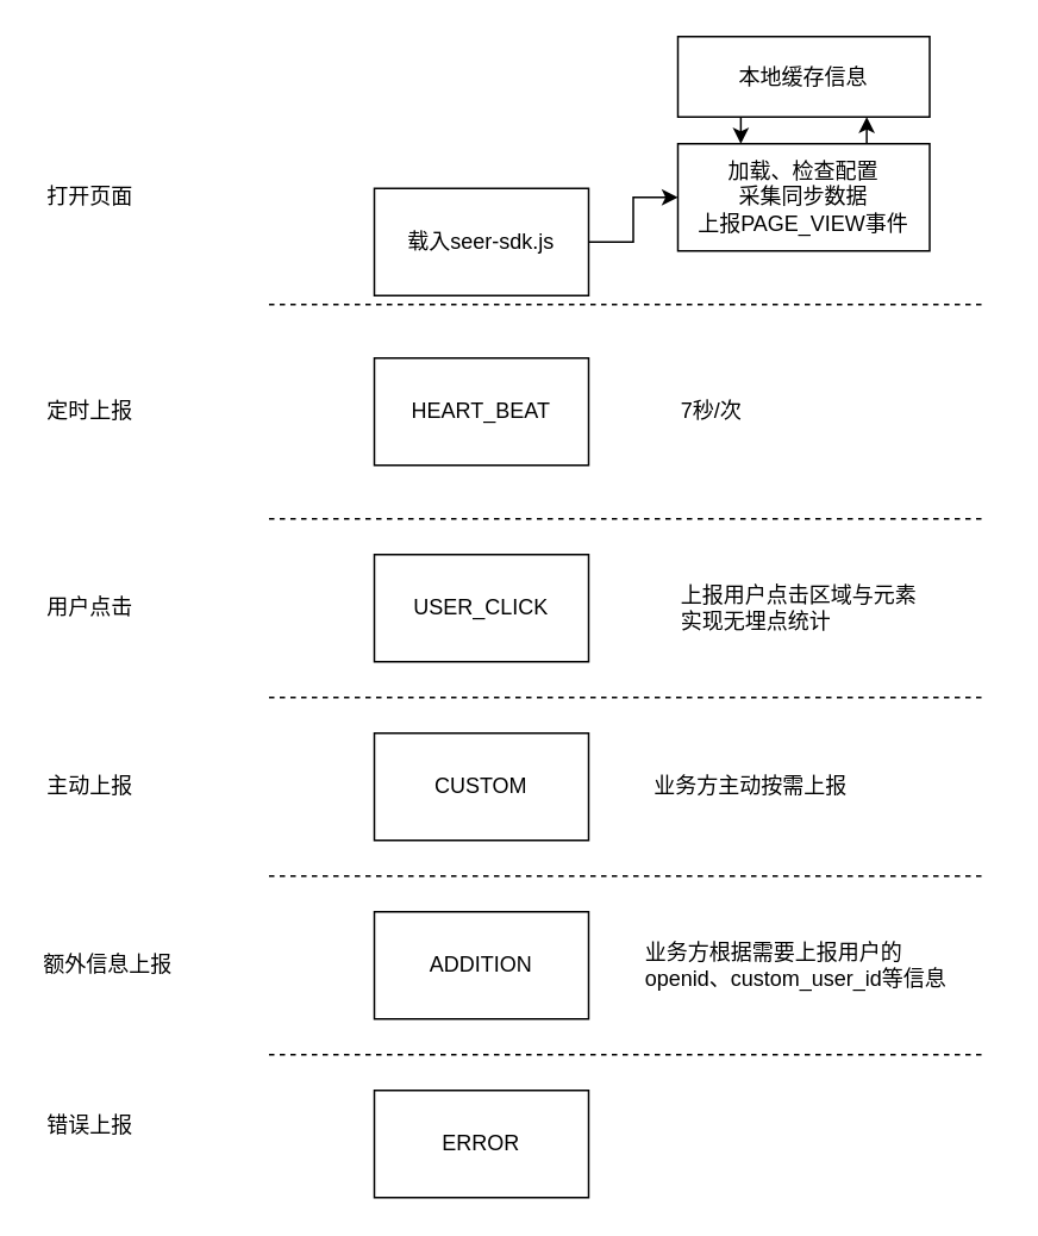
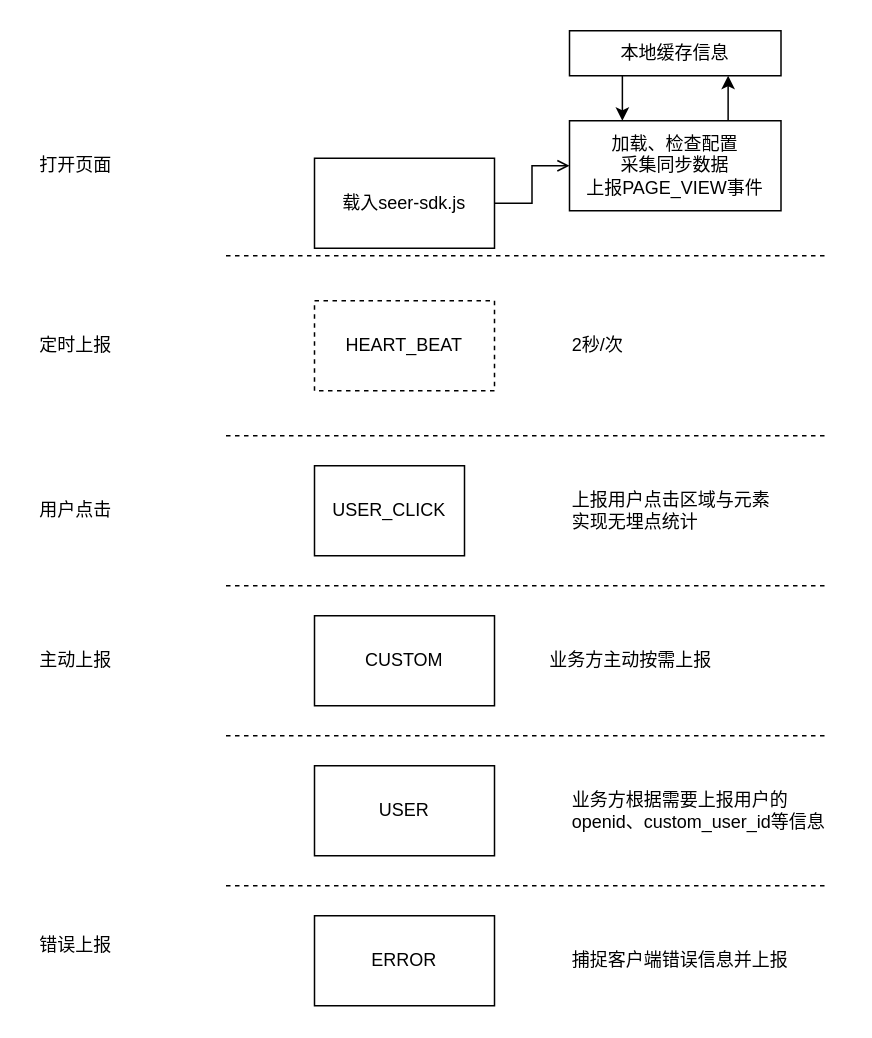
  <mxCell id="0" />
  <mxCell id="1" parent="0" />
- <mxCell id="2" style="edgeStyle=orthogonalEdgeStyle;rounded=0;orthogonalLoop=1;jettySize=auto;html=1;exitX=1;exitY=0.5;exitDx=0;exitDy=0;entryX=0;entryY=0.5;entryDx=0;entryDy=0;" edge="1" parent="1" source="3" target="5"><mxGeometry relative="1" as="geometry" /></mxCell>
+ <mxCell id="2" style="edgeStyle=orthogonalEdgeStyle;rounded=0;orthogonalLoop=1;jettySize=auto;html=1;exitX=1;exitY=0.5;exitDx=0;exitDy=0;entryX=0;entryY=0.5;entryDx=0;entryDy=0;endArrow=open;" edge="1" parent="1" source="3" target="5"><mxGeometry relative="1" as="geometry" /></mxCell>
  <mxCell id="3" value="载入seer-sdk.js" style="rounded=0;whiteSpace=wrap;html=1;" vertex="1" parent="1"><mxGeometry x="209" y="105" width="120" height="60" as="geometry" /></mxCell>
  <mxCell id="4" style="edgeStyle=orthogonalEdgeStyle;rounded=0;orthogonalLoop=1;jettySize=auto;html=1;exitX=0.75;exitY=0;exitDx=0;exitDy=0;entryX=0.75;entryY=1;entryDx=0;entryDy=0;" edge="1" parent="1" source="5" target="28"><mxGeometry relative="1" as="geometry" /></mxCell>
  <mxCell id="5" value="加载、检查配置&lt;br&gt;采集同步数据&lt;br&gt;上报PAGE_VIEW事件" style="rounded=0;whiteSpace=wrap;html=1;" vertex="1" parent="1"><mxGeometry x="379" y="80" width="141" height="60" as="geometry" /></mxCell>
  <mxCell id="6" value="" style="endArrow=none;dashed=1;html=1;" edge="1" parent="1"><mxGeometry width="50" height="50" relative="1" as="geometry"><mxPoint x="150" y="170" as="sourcePoint" /><mxPoint x="550" y="170" as="targetPoint" /></mxGeometry></mxCell>
  <mxCell id="7" value="打开页面" style="text;html=1;strokeColor=none;fillColor=none;align=center;verticalAlign=middle;whiteSpace=wrap;rounded=0;" vertex="1" parent="1"><mxGeometry x="20" y="100" width="60" height="20" as="geometry" /></mxCell>
  <mxCell id="8" value="用户点击" style="text;html=1;strokeColor=none;fillColor=none;align=center;verticalAlign=middle;whiteSpace=wrap;rounded=0;" vertex="1" parent="1"><mxGeometry x="20" y="330" width="60" height="20" as="geometry" /></mxCell>
- <mxCell id="9" value="USER_CLICK" style="rounded=0;whiteSpace=wrap;html=1;" vertex="1" parent="1"><mxGeometry x="209" y="310" width="120" height="60" as="geometry" /></mxCell>
+ <mxCell id="9" value="USER_CLICK" style="rounded=0;whiteSpace=wrap;html=1;" vertex="1" parent="1"><mxGeometry x="209" y="310" width="100" height="60" as="geometry" /></mxCell>
  <mxCell id="10" value="" style="endArrow=none;dashed=1;html=1;" edge="1" parent="1"><mxGeometry width="50" height="50" relative="1" as="geometry"><mxPoint x="150" y="290" as="sourcePoint" /><mxPoint x="550" y="290" as="targetPoint" /></mxGeometry></mxCell>
  <mxCell id="11" value="定时上报" style="text;html=1;strokeColor=none;fillColor=none;align=center;verticalAlign=middle;whiteSpace=wrap;rounded=0;" vertex="1" parent="1"><mxGeometry x="20" y="220" width="60" height="20" as="geometry" /></mxCell>
- <mxCell id="12" value="HEART_BEAT" style="rounded=0;whiteSpace=wrap;html=1;" vertex="1" parent="1"><mxGeometry x="209" y="200" width="120" height="60" as="geometry" /></mxCell>
- <mxCell id="13" value="7秒/次" style="text;html=1;align=left;verticalAlign=middle;resizable=0;points=[];autosize=1;" vertex="1" parent="1"><mxGeometry x="379" y="220" width="50" height="20" as="geometry" /></mxCell>
+ <mxCell id="12" value="HEART_BEAT" style="rounded=0;whiteSpace=wrap;html=1;dashed=1;" vertex="1" parent="1"><mxGeometry x="209" y="200" width="120" height="60" as="geometry" /></mxCell>
+ <mxCell id="13" value="2秒/次" style="text;html=1;align=left;verticalAlign=middle;resizable=0;points=[];autosize=1;" vertex="1" parent="1"><mxGeometry x="379" y="220" width="50" height="20" as="geometry" /></mxCell>
  <mxCell id="14" value="上报用户点击区域与元素&lt;br&gt;实现无埋点统计" style="text;html=1;align=left;verticalAlign=middle;resizable=0;points=[];autosize=1;" vertex="1" parent="1"><mxGeometry x="379" y="325" width="150" height="30" as="geometry" /></mxCell>
  <mxCell id="15" value="" style="endArrow=none;dashed=1;html=1;" edge="1" parent="1"><mxGeometry width="50" height="50" relative="1" as="geometry"><mxPoint x="150" y="390" as="sourcePoint" /><mxPoint x="550" y="390" as="targetPoint" /></mxGeometry></mxCell>
  <mxCell id="16" value="主动上报" style="text;html=1;strokeColor=none;fillColor=none;align=center;verticalAlign=middle;whiteSpace=wrap;rounded=0;" vertex="1" parent="1"><mxGeometry x="20" y="430" width="60" height="20" as="geometry" /></mxCell>
  <mxCell id="17" value="CUSTOM" style="rounded=0;whiteSpace=wrap;html=1;" vertex="1" parent="1"><mxGeometry x="209" y="410" width="120" height="60" as="geometry" /></mxCell>
  <mxCell id="18" value="业务方主动按需上报" style="text;html=1;align=left;verticalAlign=middle;resizable=0;points=[];autosize=1;" vertex="1" parent="1"><mxGeometry x="364" y="430" width="120" height="20" as="geometry" /></mxCell>
- <mxCell id="19" value="额外信息上报" style="text;html=1;strokeColor=none;fillColor=none;align=center;verticalAlign=middle;whiteSpace=wrap;rounded=0;" vertex="1" parent="1"><mxGeometry x="20" y="530" width="80" height="20" as="geometry" /></mxCell>
  <mxCell id="20" value="" style="endArrow=none;dashed=1;html=1;" edge="1" parent="1"><mxGeometry width="50" height="50" relative="1" as="geometry"><mxPoint x="150" y="490" as="sourcePoint" /><mxPoint x="550" y="490" as="targetPoint" /></mxGeometry></mxCell>
- <mxCell id="21" value="ADDITION" style="rounded=0;whiteSpace=wrap;html=1;" vertex="1" parent="1"><mxGeometry x="209" y="510" width="120" height="60" as="geometry" /></mxCell>
- <mxCell id="22" value="业务方根据需要上报用户的&lt;br&gt;openid、custom_user_id等信息" style="text;html=1;align=left;verticalAlign=middle;resizable=0;points=[];autosize=1;" vertex="1" parent="1"><mxGeometry x="359" y="525" width="180" height="30" as="geometry" /></mxCell>
+ <mxCell id="21" value="USER" style="rounded=0;whiteSpace=wrap;html=1;" vertex="1" parent="1"><mxGeometry x="209" y="510" width="120" height="60" as="geometry" /></mxCell>
+ <mxCell id="22" value="业务方根据需要上报用户的&lt;br&gt;openid、custom_user_id等信息" style="text;html=1;align=left;verticalAlign=middle;resizable=0;points=[];autosize=1;" vertex="1" parent="1"><mxGeometry x="379" y="525" width="180" height="30" as="geometry" /></mxCell>
  <mxCell id="23" value="错误上报" style="text;html=1;strokeColor=none;fillColor=none;align=center;verticalAlign=middle;whiteSpace=wrap;rounded=0;" vertex="1" parent="1"><mxGeometry x="20" y="620" width="60" height="20" as="geometry" /></mxCell>
  <mxCell id="24" value="" style="endArrow=none;dashed=1;html=1;" edge="1" parent="1"><mxGeometry width="50" height="50" relative="1" as="geometry"><mxPoint x="150" y="590" as="sourcePoint" /><mxPoint x="550" y="590" as="targetPoint" /></mxGeometry></mxCell>
  <mxCell id="25" value="ERROR" style="rounded=0;whiteSpace=wrap;html=1;" vertex="1" parent="1"><mxGeometry x="209" y="610" width="120" height="60" as="geometry" /></mxCell>
+ <mxCell id="26" value="捕捉客户端错误信息并上报" style="text;html=1;align=left;verticalAlign=middle;resizable=0;points=[];autosize=1;" vertex="1" parent="1"><mxGeometry x="379" y="630" width="160" height="20" as="geometry" /></mxCell>
  <mxCell id="27" style="edgeStyle=orthogonalEdgeStyle;rounded=0;orthogonalLoop=1;jettySize=auto;html=1;exitX=0.25;exitY=1;exitDx=0;exitDy=0;entryX=0.25;entryY=0;entryDx=0;entryDy=0;" edge="1" parent="1" source="28" target="5"><mxGeometry relative="1" as="geometry" /></mxCell>
- <mxCell id="28" value="本地缓存信息" style="rounded=0;whiteSpace=wrap;html=1;align=center;" vertex="1" parent="1"><mxGeometry x="379" y="20" width="141" height="45" as="geometry" /></mxCell>
+ <mxCell id="28" value="本地缓存信息" style="rounded=0;whiteSpace=wrap;html=1;align=center;" vertex="1" parent="1"><mxGeometry x="379" y="20" width="141" height="30" as="geometry" /></mxCell>
